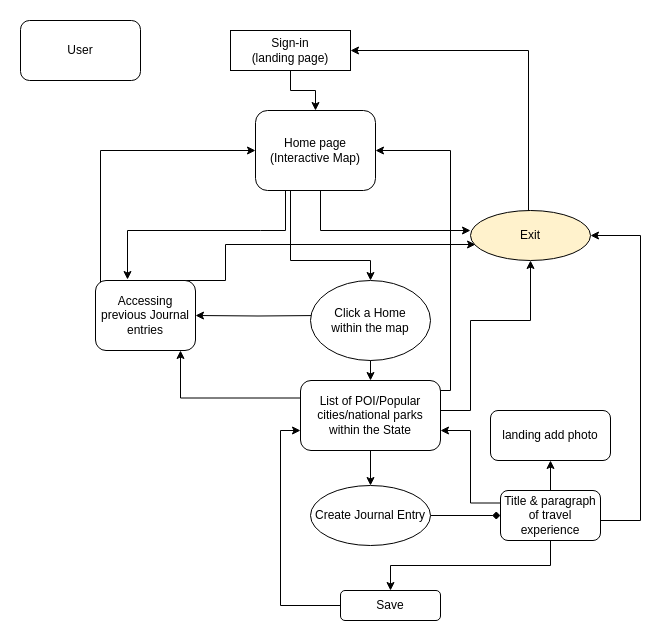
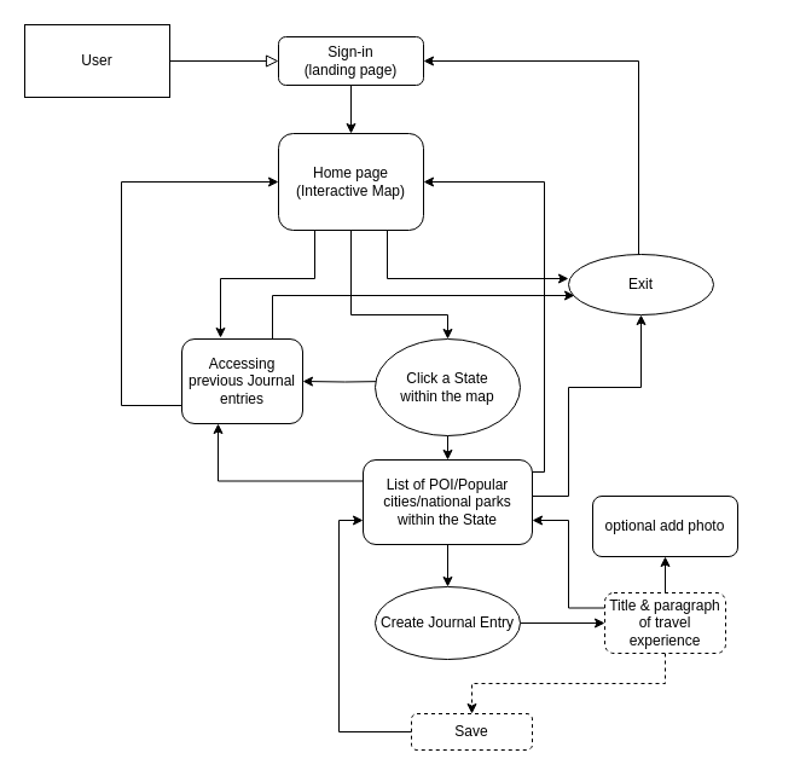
  <mxCell id="0" />
  <mxCell id="1" parent="0" />
+ <mxCell id="2" value="" style="rounded=0;html=1;jettySize=auto;orthogonalLoop=1;fontSize=11;endArrow=block;endFill=0;endSize=8;strokeWidth=1;shadow=0;labelBackgroundColor=none;edgeStyle=orthogonalEdgeStyle;exitX=1;exitY=0.5;exitDx=0;exitDy=0;entryX=0;entryY=0.5;entryDx=0;entryDy=0;" parent="1" source="5" target="4" edge="1"><mxGeometry relative="1" as="geometry"><mxPoint x="290" y="150" as="targetPoint" /><Array as="points" /></mxGeometry></mxCell>
  <mxCell id="3" style="edgeStyle=orthogonalEdgeStyle;rounded=0;orthogonalLoop=1;jettySize=auto;html=1;exitX=0.5;exitY=1;exitDx=0;exitDy=0;entryX=0.5;entryY=0;entryDx=0;entryDy=0;" edge="1" parent="1" source="4" target="9"><mxGeometry relative="1" as="geometry" /></mxCell>
- <mxCell id="4" value="Sign-in &lt;br&gt;(landing page)" style="whiteSpace=wrap;html=1;fontSize=12;glass=0;strokeWidth=1;shadow=0;rounded=0;" parent="1" vertex="1"><mxGeometry x="230" y="30" width="120" height="40" as="geometry" /></mxCell>
- <mxCell id="5" value="User" style="whiteSpace=wrap;html=1;rounded=1;" vertex="1" parent="1"><mxGeometry x="20" y="20" width="120" height="60" as="geometry" /></mxCell>
+ <mxCell id="4" value="Sign-in &lt;br&gt;(landing page)" style="rounded=1;whiteSpace=wrap;html=1;fontSize=12;glass=0;strokeWidth=1;shadow=0;" parent="1" vertex="1"><mxGeometry x="230" y="30" width="120" height="40" as="geometry" /></mxCell>
+ <mxCell id="5" value="User" style="rounded=0;whiteSpace=wrap;html=1;" vertex="1" parent="1"><mxGeometry x="20" y="20" width="120" height="60" as="geometry" /></mxCell>
  <mxCell id="6" style="edgeStyle=orthogonalEdgeStyle;rounded=0;orthogonalLoop=1;jettySize=auto;html=1;exitX=0.5;exitY=1;exitDx=0;exitDy=0;entryX=0.5;entryY=0;entryDx=0;entryDy=0;" edge="1" parent="1" source="9"><mxGeometry relative="1" as="geometry"><mxPoint x="370" y="280" as="targetPoint" /><Array as="points"><mxPoint x="290" y="260" /><mxPoint x="370" y="260" /></Array></mxGeometry></mxCell>
  <mxCell id="7" style="edgeStyle=orthogonalEdgeStyle;rounded=0;orthogonalLoop=1;jettySize=auto;html=1;exitX=0.25;exitY=1;exitDx=0;exitDy=0;entryX=0.32;entryY=-0.014;entryDx=0;entryDy=0;entryPerimeter=0;" edge="1" parent="1" source="9" target="12"><mxGeometry relative="1" as="geometry"><mxPoint x="191" y="320" as="targetPoint" /><Array as="points"><mxPoint x="260" y="230" /><mxPoint x="182" y="230" /></Array></mxGeometry></mxCell>
  <mxCell id="8" style="edgeStyle=orthogonalEdgeStyle;rounded=0;orthogonalLoop=1;jettySize=auto;html=1;exitX=0.75;exitY=1;exitDx=0;exitDy=0;entryX=0;entryY=0.25;entryDx=0;entryDy=0;" edge="1" parent="1" source="9"><mxGeometry relative="1" as="geometry"><mxPoint x="470" y="230" as="targetPoint" /><Array as="points"><mxPoint x="320" y="230" /></Array></mxGeometry></mxCell>
- <mxCell id="9" value="Home page&lt;br&gt;(Interactive Map)" style="rounded=1;whiteSpace=wrap;html=1;" vertex="1" parent="1"><mxGeometry x="255" y="110" width="120" height="80" as="geometry" /></mxCell>
+ <mxCell id="9" value="Home page&lt;br&gt;(Interactive Map)" style="rounded=1;whiteSpace=wrap;html=1;" vertex="1" parent="1"><mxGeometry x="230" y="110" width="120" height="80" as="geometry" /></mxCell>
  <mxCell id="10" style="edgeStyle=orthogonalEdgeStyle;rounded=0;orthogonalLoop=1;jettySize=auto;html=1;exitX=0;exitY=0.5;exitDx=0;exitDy=0;entryX=0;entryY=0.5;entryDx=0;entryDy=0;" edge="1" parent="1" source="12" target="9"><mxGeometry relative="1" as="geometry"><Array as="points"><mxPoint x="100" y="335" /><mxPoint x="100" y="150" /></Array></mxGeometry></mxCell>
  <mxCell id="11" style="edgeStyle=orthogonalEdgeStyle;rounded=0;orthogonalLoop=1;jettySize=auto;html=1;exitX=0.75;exitY=0;exitDx=0;exitDy=0;entryX=0.042;entryY=0.68;entryDx=0;entryDy=0;entryPerimeter=0;" edge="1" parent="1" source="12" target="31"><mxGeometry relative="1" as="geometry"><mxPoint x="470" y="250" as="targetPoint" /><Array as="points"><mxPoint x="225" y="244" /></Array></mxGeometry></mxCell>
- <mxCell id="12" value="Accessing previous Journal entries" style="rounded=1;whiteSpace=wrap;html=1;" vertex="1" parent="1"><mxGeometry x="95" y="280" width="100" height="70" as="geometry" /></mxCell>
+ <mxCell id="12" value="Accessing previous Journal entries" style="rounded=1;whiteSpace=wrap;html=1;" vertex="1" parent="1"><mxGeometry x="150" y="280" width="100" height="70" as="geometry" /></mxCell>
  <mxCell id="13" style="edgeStyle=orthogonalEdgeStyle;rounded=0;orthogonalLoop=1;jettySize=auto;html=1;exitX=0.5;exitY=0;exitDx=0;exitDy=0;entryX=1;entryY=0.5;entryDx=0;entryDy=0;" edge="1" parent="1" target="4"><mxGeometry relative="1" as="geometry"><mxPoint x="528" y="220" as="sourcePoint" /><Array as="points"><mxPoint x="528" y="50" /></Array></mxGeometry></mxCell>
  <mxCell id="14" style="edgeStyle=orthogonalEdgeStyle;rounded=0;orthogonalLoop=1;jettySize=auto;html=1;exitX=0.5;exitY=1;exitDx=0;exitDy=0;entryX=0.5;entryY=0;entryDx=0;entryDy=0;" edge="1" parent="1" target="20"><mxGeometry relative="1" as="geometry"><mxPoint x="370" y="350" as="sourcePoint" /></mxGeometry></mxCell>
  <mxCell id="15" style="edgeStyle=orthogonalEdgeStyle;rounded=0;orthogonalLoop=1;jettySize=auto;html=1;exitX=0.5;exitY=1;exitDx=0;exitDy=0;entryX=0.5;entryY=0;entryDx=0;entryDy=0;" edge="1" parent="1" source="20" target="30"><mxGeometry relative="1" as="geometry"><mxPoint x="370.31" y="470" as="targetPoint" /></mxGeometry></mxCell>
  <mxCell id="16" style="edgeStyle=orthogonalEdgeStyle;rounded=0;orthogonalLoop=1;jettySize=auto;html=1;exitX=0;exitY=0.5;exitDx=0;exitDy=0;entryX=1;entryY=0.5;entryDx=0;entryDy=0;" edge="1" parent="1" target="12"><mxGeometry relative="1" as="geometry"><mxPoint x="320" y="315" as="sourcePoint" /><Array as="points" /></mxGeometry></mxCell>
  <mxCell id="17" style="edgeStyle=orthogonalEdgeStyle;rounded=0;orthogonalLoop=1;jettySize=auto;html=1;entryX=1;entryY=0.5;entryDx=0;entryDy=0;" edge="1" parent="1" source="20" target="9"><mxGeometry relative="1" as="geometry"><mxPoint x="460" y="390" as="sourcePoint" /><Array as="points"><mxPoint x="450" y="390" /><mxPoint x="450" y="150" /></Array></mxGeometry></mxCell>
  <mxCell id="18" style="edgeStyle=orthogonalEdgeStyle;rounded=0;orthogonalLoop=1;jettySize=auto;html=1;exitX=0;exitY=0.25;exitDx=0;exitDy=0;" edge="1" parent="1" source="20" target="12"><mxGeometry relative="1" as="geometry"><Array as="points"><mxPoint x="180" y="398" /></Array></mxGeometry></mxCell>
  <mxCell id="19" style="edgeStyle=orthogonalEdgeStyle;rounded=0;orthogonalLoop=1;jettySize=auto;html=1;exitX=1;exitY=0.5;exitDx=0;exitDy=0;entryX=0.5;entryY=1;entryDx=0;entryDy=0;" edge="1" parent="1" source="20" target="31"><mxGeometry relative="1" as="geometry"><Array as="points"><mxPoint x="440" y="410" /><mxPoint x="470" y="410" /><mxPoint x="470" y="320" /><mxPoint x="530" y="320" /></Array></mxGeometry></mxCell>
  <mxCell id="20" value="List of POI/Popular cities/national parks within the State" style="rounded=1;whiteSpace=wrap;html=1;" vertex="1" parent="1"><mxGeometry x="300" y="380" width="140" height="70" as="geometry" /></mxCell>
- <mxCell id="21" value="landing add photo" style="whiteSpace=wrap;html=1;rounded=1;" vertex="1" parent="1"><mxGeometry x="490" y="410" width="120" height="50" as="geometry" /></mxCell>
- <mxCell id="22" style="edgeStyle=orthogonalEdgeStyle;rounded=0;orthogonalLoop=1;jettySize=auto;html=1;exitX=1;exitY=0.5;exitDx=0;exitDy=0;entryX=1;entryY=0.5;entryDx=0;entryDy=0;" edge="1" parent="1" source="28" target="31"><mxGeometry relative="1" as="geometry"><mxPoint x="600" y="605" as="sourcePoint" /><mxPoint x="586" y="240" as="targetPoint" /><Array as="points"><mxPoint x="600" y="520" /><mxPoint x="640" y="520" /><mxPoint x="640" y="235" /></Array></mxGeometry></mxCell>
+ <mxCell id="21" value="optional add photo" style="whiteSpace=wrap;html=1;rounded=1;" vertex="1" parent="1"><mxGeometry x="490" y="410" width="120" height="50" as="geometry" /></mxCell>
  <mxCell id="23" style="edgeStyle=orthogonalEdgeStyle;rounded=0;orthogonalLoop=1;jettySize=auto;html=1;exitX=0;exitY=0.5;exitDx=0;exitDy=0;" edge="1" parent="1" source="24" target="20"><mxGeometry relative="1" as="geometry"><mxPoint x="290" y="420" as="targetPoint" /><Array as="points"><mxPoint x="280" y="605" /><mxPoint x="280" y="430" /></Array></mxGeometry></mxCell>
- <mxCell id="24" value="Save" style="rounded=1;whiteSpace=wrap;html=1;" vertex="1" parent="1"><mxGeometry x="340" y="590" width="100" height="30" as="geometry" /></mxCell>
- <mxCell id="25" style="edgeStyle=orthogonalEdgeStyle;rounded=0;orthogonalLoop=1;jettySize=auto;html=1;exitX=0.5;exitY=1;exitDx=0;exitDy=0;entryX=0.5;entryY=0;entryDx=0;entryDy=0;" edge="1" parent="1" source="28" target="24"><mxGeometry relative="1" as="geometry" /></mxCell>
+ <mxCell id="24" value="Save" style="rounded=1;whiteSpace=wrap;html=1;dashed=1;" vertex="1" parent="1"><mxGeometry x="340" y="590" width="100" height="30" as="geometry" /></mxCell>
+ <mxCell id="25" style="edgeStyle=orthogonalEdgeStyle;rounded=0;orthogonalLoop=1;jettySize=auto;html=1;exitX=0.5;exitY=1;exitDx=0;exitDy=0;entryX=0.5;entryY=0;entryDx=0;entryDy=0;dashed=1;" edge="1" parent="1" source="28" target="24"><mxGeometry relative="1" as="geometry" /></mxCell>
  <mxCell id="26" style="edgeStyle=orthogonalEdgeStyle;rounded=0;orthogonalLoop=1;jettySize=auto;html=1;exitX=1;exitY=0.5;exitDx=0;exitDy=0;entryX=0.5;entryY=1;entryDx=0;entryDy=0;" edge="1" parent="1" source="28" target="21"><mxGeometry relative="1" as="geometry"><Array as="points"><mxPoint x="550" y="515" /></Array></mxGeometry></mxCell>
  <mxCell id="27" style="edgeStyle=orthogonalEdgeStyle;rounded=0;orthogonalLoop=1;jettySize=auto;html=1;exitX=0;exitY=0.25;exitDx=0;exitDy=0;" edge="1" parent="1" source="28"><mxGeometry relative="1" as="geometry"><mxPoint x="440" y="430" as="targetPoint" /><Array as="points"><mxPoint x="470" y="503" /><mxPoint x="470" y="430" /><mxPoint x="440" y="430" /></Array></mxGeometry></mxCell>
- <mxCell id="28" value="Title &amp;amp; paragraph of travel experience" style="rounded=1;whiteSpace=wrap;html=1;" vertex="1" parent="1"><mxGeometry x="500" y="490" width="100" height="50" as="geometry" /></mxCell>
- <mxCell id="29" style="edgeStyle=orthogonalEdgeStyle;rounded=0;orthogonalLoop=1;jettySize=auto;html=1;exitX=1;exitY=0.5;exitDx=0;exitDy=0;endArrow=diamond;" edge="1" parent="1" source="30" target="28"><mxGeometry relative="1" as="geometry" /></mxCell>
+ <mxCell id="28" value="Title &amp;amp; paragraph of travel experience" style="rounded=1;whiteSpace=wrap;html=1;dashed=1;" vertex="1" parent="1"><mxGeometry x="500" y="490" width="100" height="50" as="geometry" /></mxCell>
+ <mxCell id="29" style="edgeStyle=orthogonalEdgeStyle;rounded=0;orthogonalLoop=1;jettySize=auto;html=1;exitX=1;exitY=0.5;exitDx=0;exitDy=0;" edge="1" parent="1" source="30" target="28"><mxGeometry relative="1" as="geometry" /></mxCell>
  <mxCell id="30" value="Create Journal Entry" style="ellipse;whiteSpace=wrap;html=1;" vertex="1" parent="1"><mxGeometry x="310" y="485" width="120" height="60" as="geometry" /></mxCell>
- <mxCell id="31" value="Exit" style="ellipse;whiteSpace=wrap;html=1;fillColor=#fff2cc;" vertex="1" parent="1"><mxGeometry x="470" y="210" width="120" height="50" as="geometry" /></mxCell>
- <mxCell id="32" value="&lt;span&gt;Click a Home &lt;br&gt;within the map&lt;/span&gt;" style="ellipse;whiteSpace=wrap;html=1;" vertex="1" parent="1"><mxGeometry x="310" y="280" width="120" height="80" as="geometry" /></mxCell>
+ <mxCell id="31" value="Exit" style="ellipse;whiteSpace=wrap;html=1;" vertex="1" parent="1"><mxGeometry x="470" y="210" width="120" height="50" as="geometry" /></mxCell>
+ <mxCell id="32" value="&lt;span&gt;Click a State &lt;br&gt;within the map&lt;/span&gt;" style="ellipse;whiteSpace=wrap;html=1;" vertex="1" parent="1"><mxGeometry x="310" y="280" width="120" height="80" as="geometry" /></mxCell>
